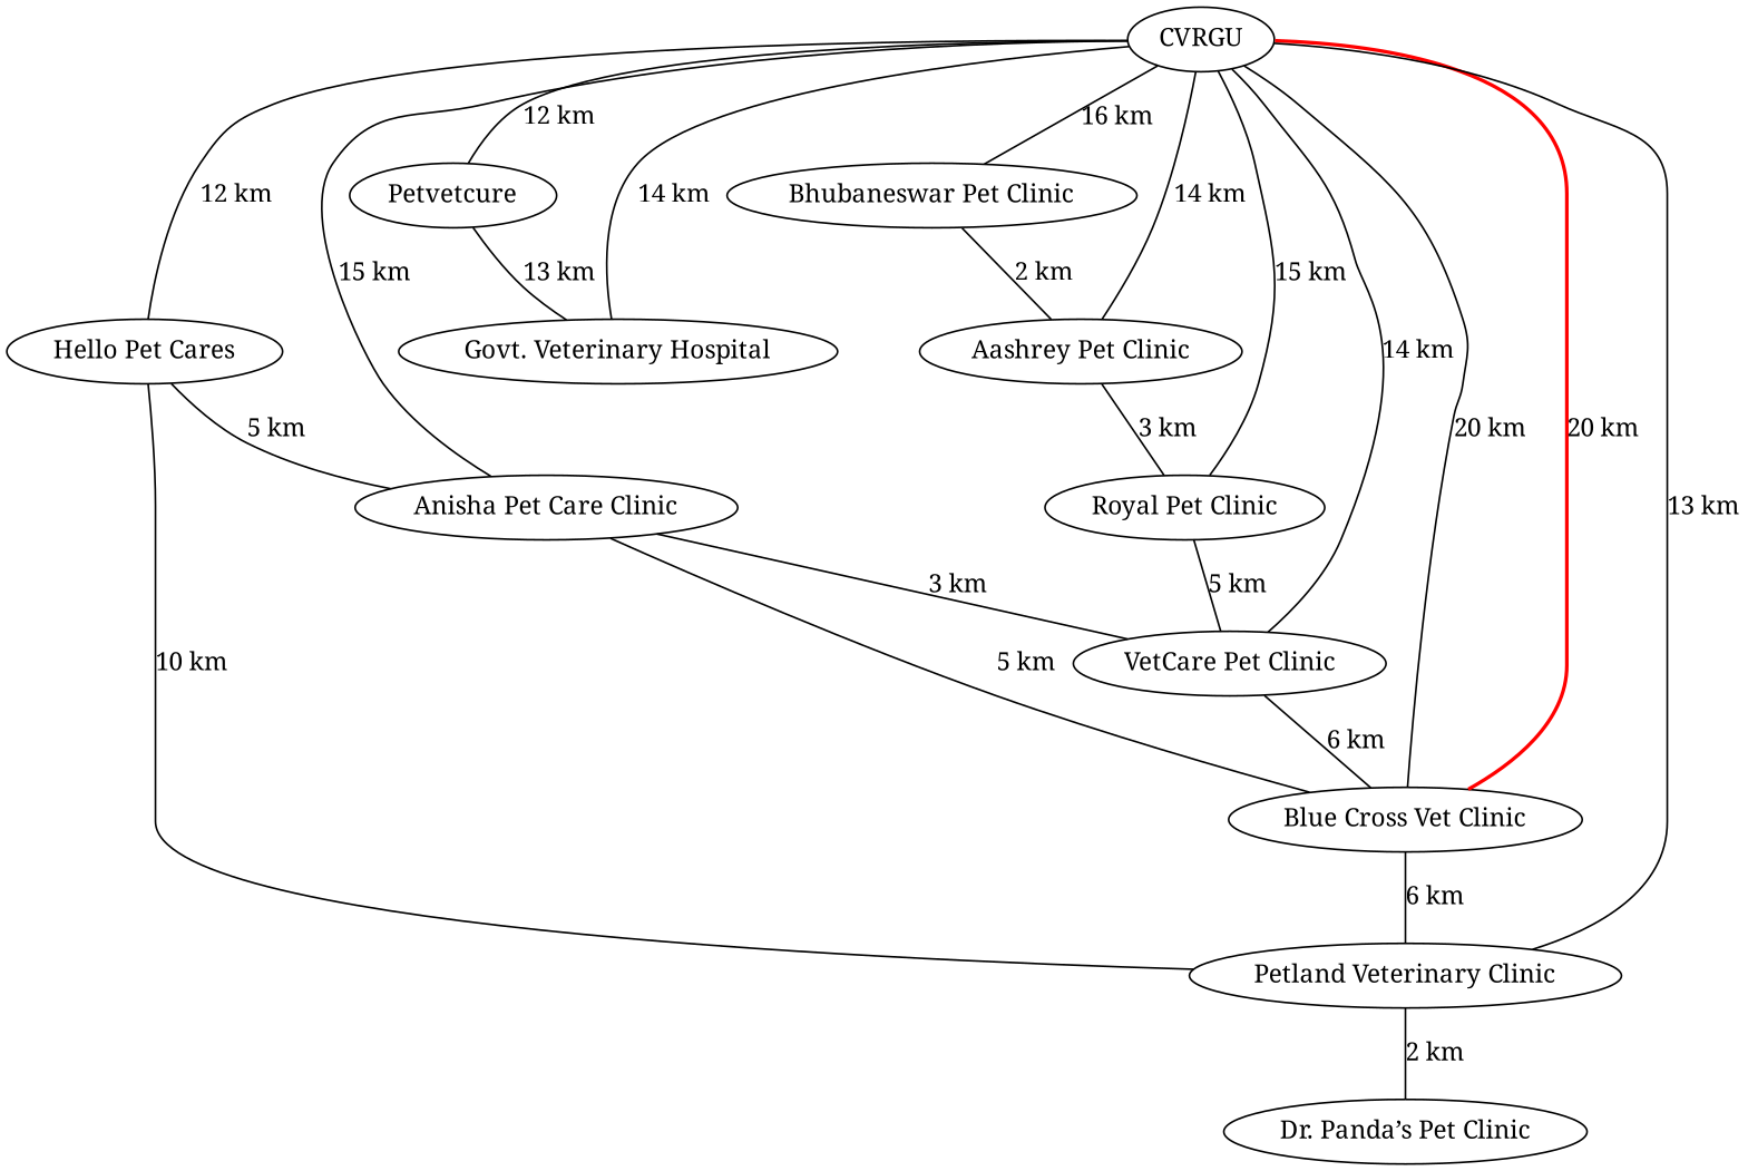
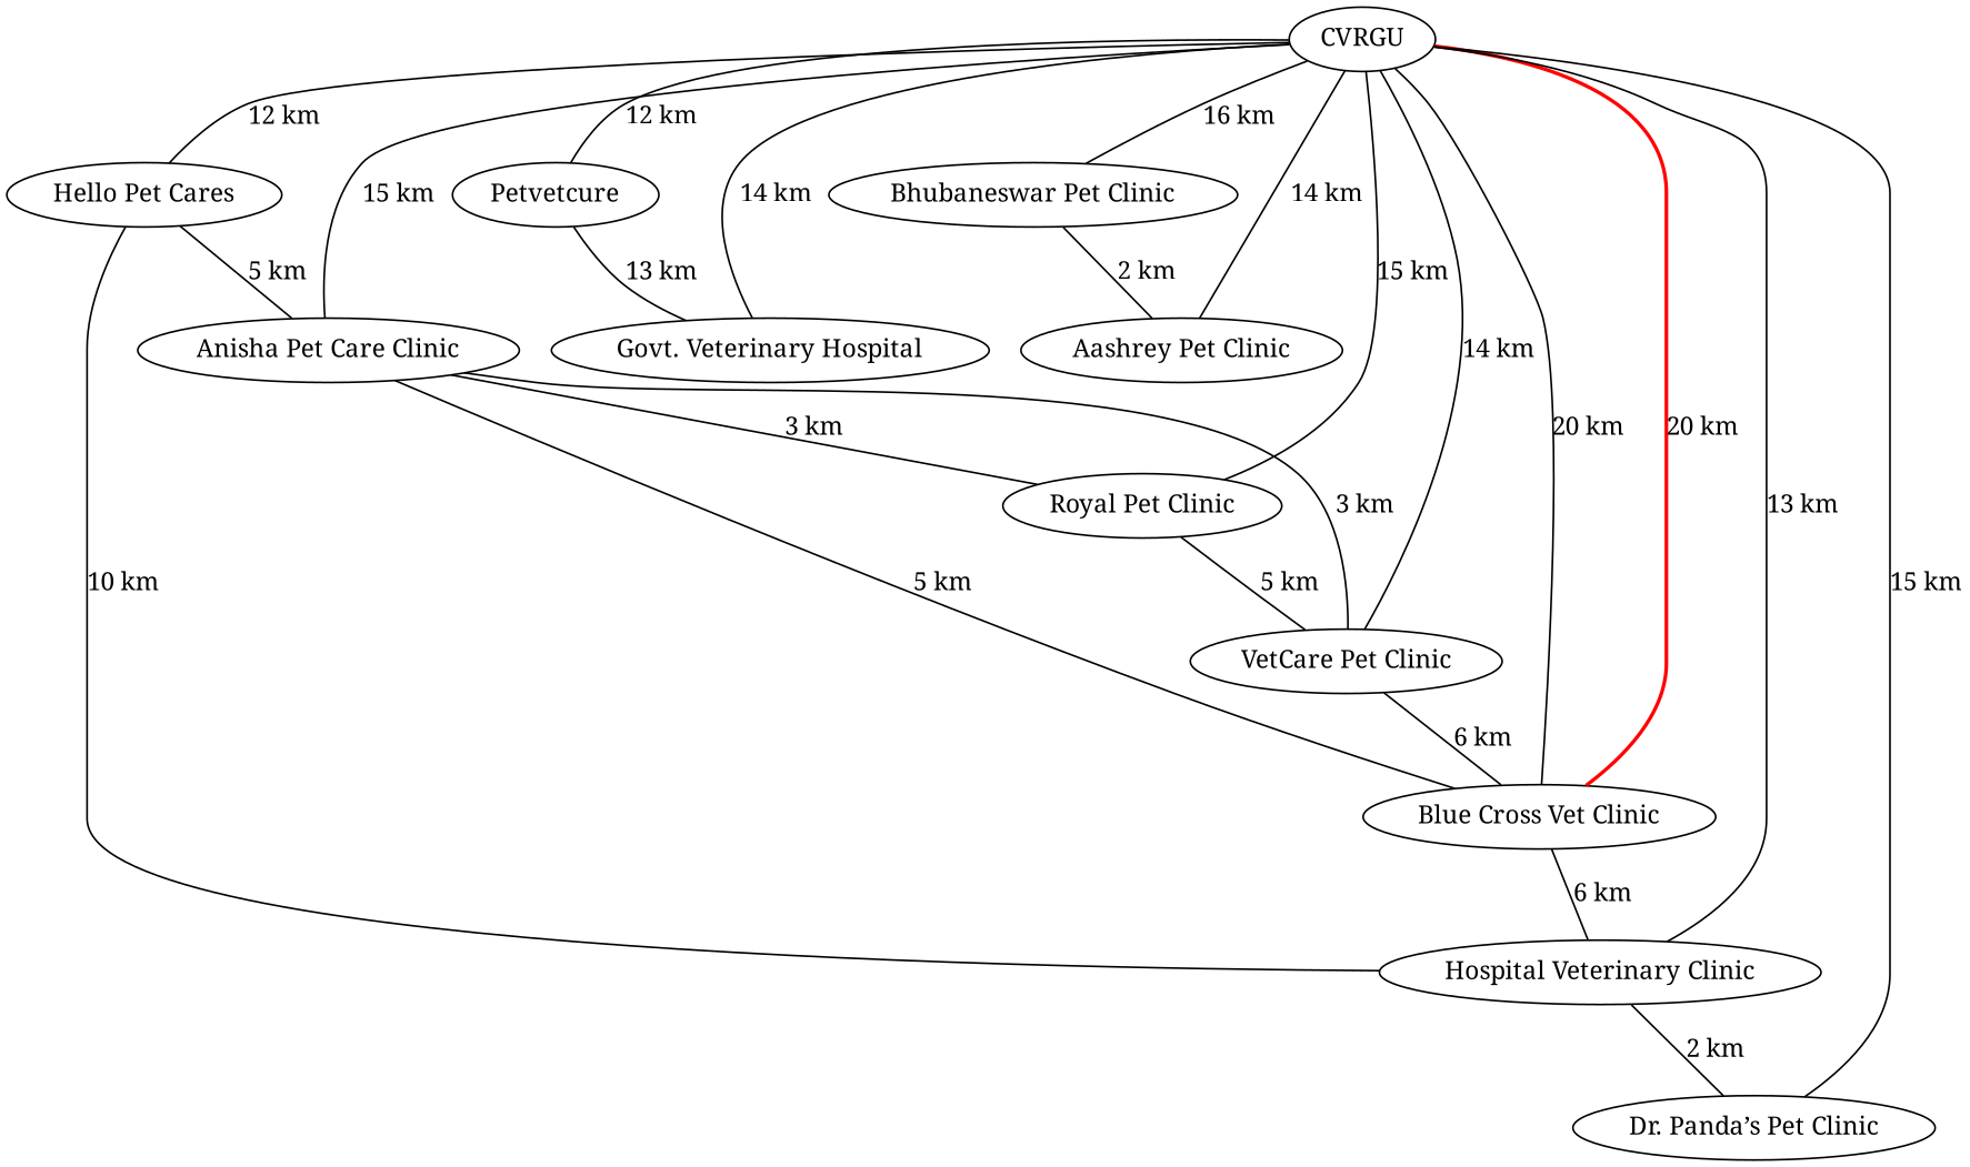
  graph {
    fontname="Noto Serif"
    node [fontname="Noto Serif"]
    edge [fontname="Noto Serif"]
    n1 [label=CVRGU]
    n2 [label="Hello Pet Cares"]
    n3 [label="Anisha Pet Care Clinic"]
    n4 [label=Petvetcure]
    n5 [label="Govt. Veterinary Hospital"]
    n6 [label="Bhubaneswar Pet Clinic"]
    n7 [label="Aashrey Pet Clinic"]
    n8 [label="Royal Pet Clinic"]
    n9 [label="VetCare Pet Clinic"]
    n10 [label="Blue Cross Vet Clinic"]
-   n11 [label="Petland Veterinary Clinic"]
+   n11 [label="Hospital Veterinary Clinic"]
    n12 [label="Dr. Panda’s Pet Clinic"]
    n1 -- n2 [label="12 km"]
    n1 -- n3 [label="15 km"]
    n1 -- n4 [label="12 km"]
    n1 -- n5 [label="14 km"]
    n1 -- n6 [label="16 km"]
    n1 -- n7 [label="14 km"]
    n1 -- n8 [label="15 km"]
    n1 -- n9 [label="14 km"]
    n1 -- n10 [label="20 km"]
    n1 -- n10 [color=red label="20 km" penwidth=2.0]
    n1 -- n11 [label="13 km"]
+   n1 -- n12 [label="15 km"]
    n2 -- n3 [label="5 km"]
    n2 -- n11 [label="10 km"]
    n3 -- n9 [label="3 km"]
    n3 -- n10 [label="5 km"]
    n4 -- n5 [label="13 km"]
    n6 -- n7 [label="2 km"]
-   n7 -- n8 [label="3 km"]
+   n3 -- n8 [label="3 km"]
    n8 -- n9 [label="5 km"]
    n9 -- n10 [label="6 km"]
    n10 -- n11 [label="6 km"]
    n11 -- n12 [label="2 km"]
  }
